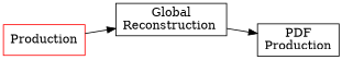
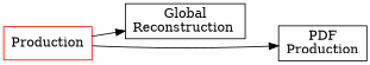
  digraph {
    rankdir=LR
    node [color=black shape=box]
    edge [style=solid]
    n1 [color=red label=Production]
    n2 [label="Global\nReconstruction "]
    n3 [label="PDF\nProduction"]
    n1 -> n2
-   n2 -> n3
+   n1 -> n3
  }
